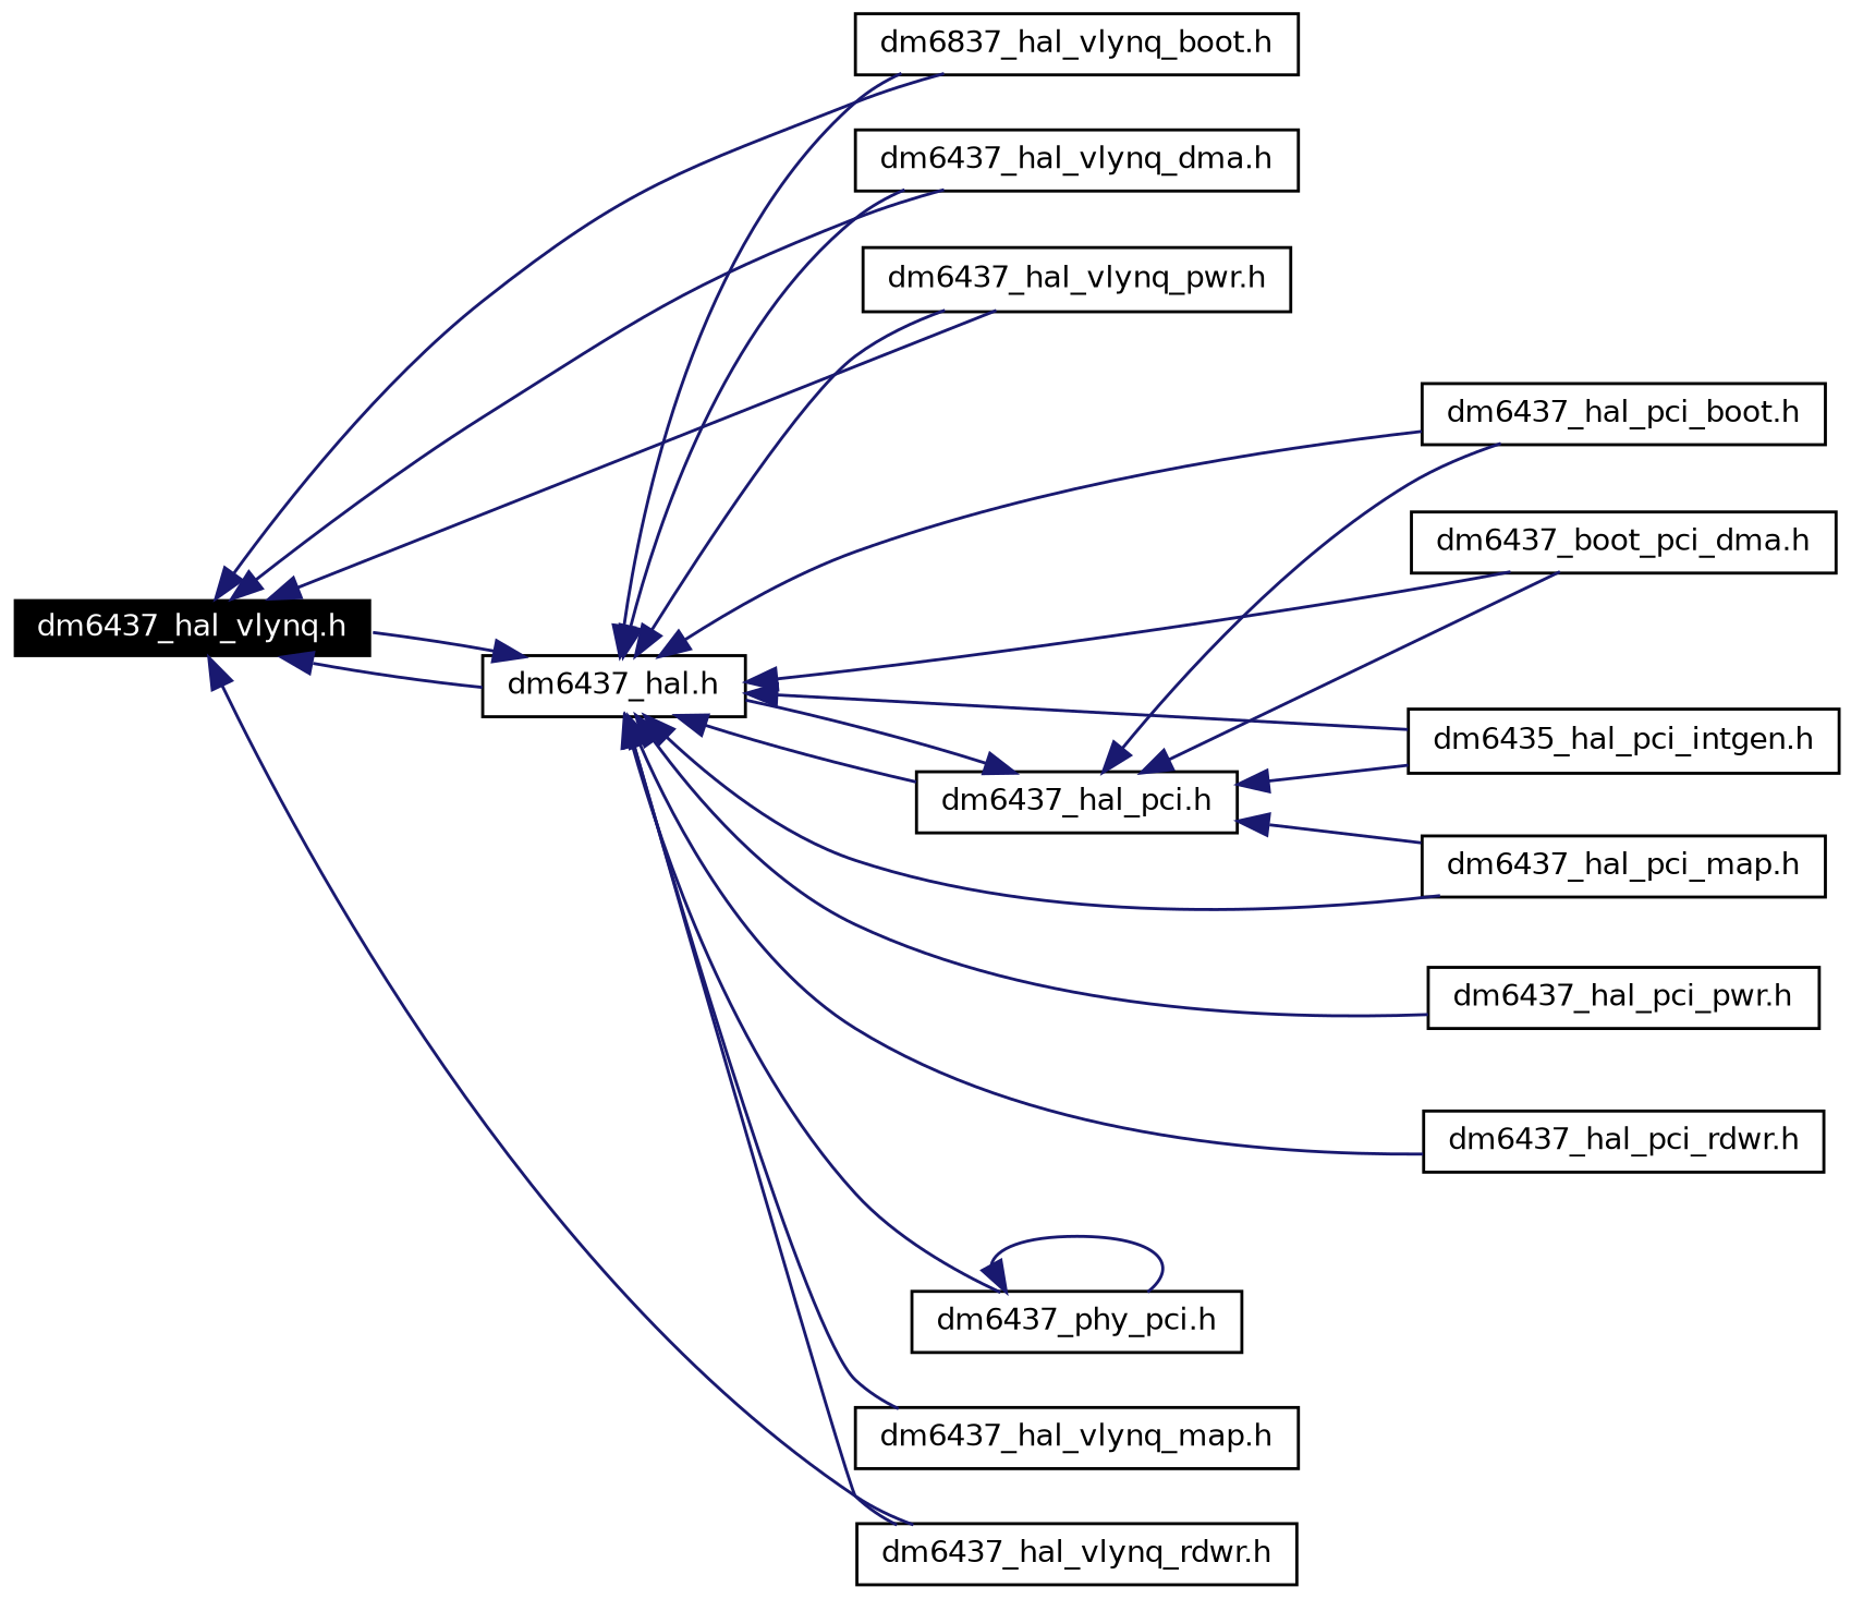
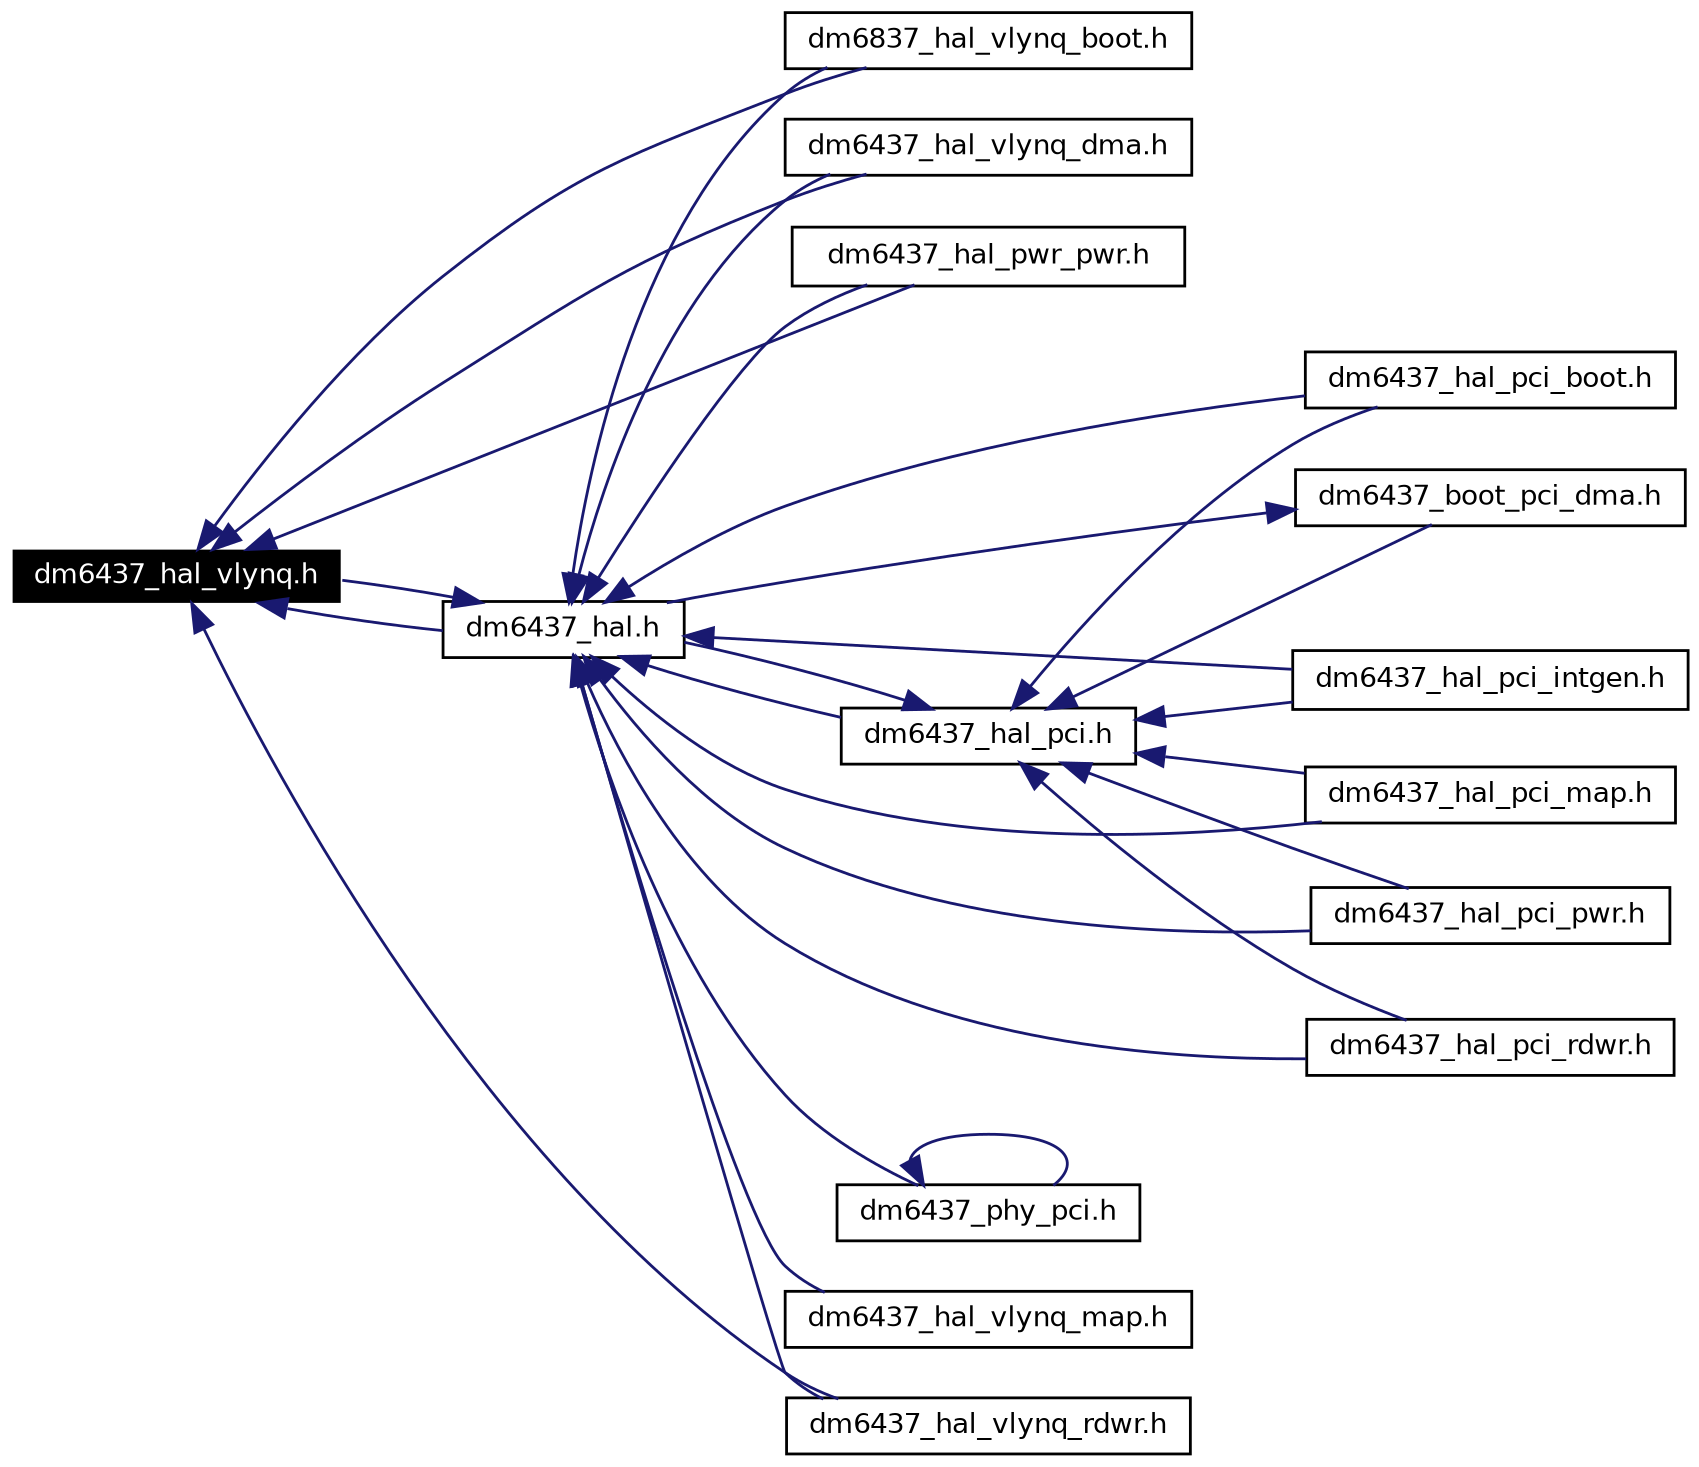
  digraph {
    rankdir=LR
    node [color=black fillcolor=white fontname=Helvetica fontsize=10 shape=record style=filled]
    edge [color=midnightblue dir=back fontname=Helvetica fontsize=10 labelfontname=Helvetica labelfontsize=10 style=solid]
    n1 [color=white fillcolor=black fontcolor=white height=0.2 label="dm6437_hal_vlynq.h" width=0.4]
    n2 [height=0.2 label="dm6437_hal.h" width=0.4]
    n3 [height=0.2 label="dm6837_hal_vlynq_boot.h" width=0.4]
    n4 [height=0.2 label="dm6437_hal_vlynq_dma.h" width=0.4]
-   n5 [height=0.2 label="dm6437_hal_vlynq_pwr.h" width=0.4]
+   n5 [height=0.2 label="dm6437_hal_pwr_pwr.h" width=0.4]
    n6 [height=0.2 label="dm6437_hal_vlynq_rdwr.h" width=0.4]
    n7 [height=0.2 label="dm6437_hal_vlynq_map.h" width=0.4]
    n8 [height=0.2 label="dm6437_hal_pci.h" width=0.4]
    n9 [height=0.2 label="dm6437_hal_pci_boot.h" width=0.4]
    n10 [height=0.2 label="dm6437_boot_pci_dma.h" width=0.4]
-   n11 [height=0.2 label="dm6435_hal_pci_intgen.h" width=0.4]
+   n11 [height=0.2 label="dm6437_hal_pci_intgen.h" width=0.4]
    n12 [height=0.2 label="dm6437_hal_pci_map.h" width=0.4]
    n13 [height=0.2 label="dm6437_hal_pci_pwr.h" width=0.4]
    n14 [height=0.2 label="dm6437_hal_pci_rdwr.h" width=0.4]
    n15 [height=0.2 label="dm6437_phy_pci.h" width=0.4]
    n1 -> n2
    n1 -> n3
    n1 -> n4
    n1 -> n5
    n1 -> n6
    n2 -> n1
    n2 -> n3
    n2 -> n4
    n2 -> n5
    n2 -> n6
    n2 -> n7
    n2 -> n8
    n2 -> n9
-   n2 -> n10
+   n10 -> n2
    n2 -> n11
    n2 -> n12
    n2 -> n13
    n2 -> n14
    n2 -> n15
    n8 -> n2
    n8 -> n9
    n8 -> n10
    n8 -> n11
    n8 -> n12
+   n8 -> n13
+   n8 -> n14
    n15 -> n15
  }
